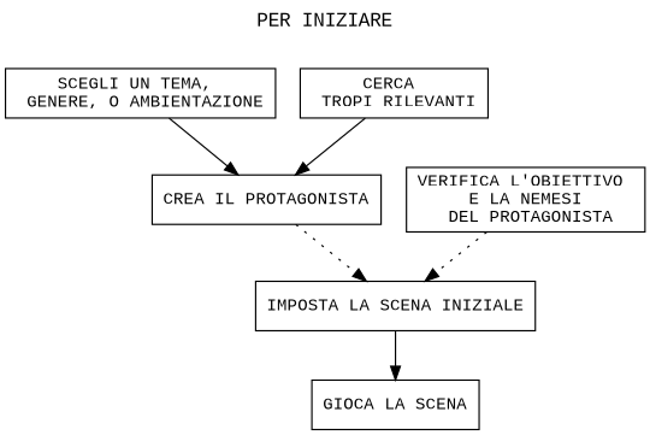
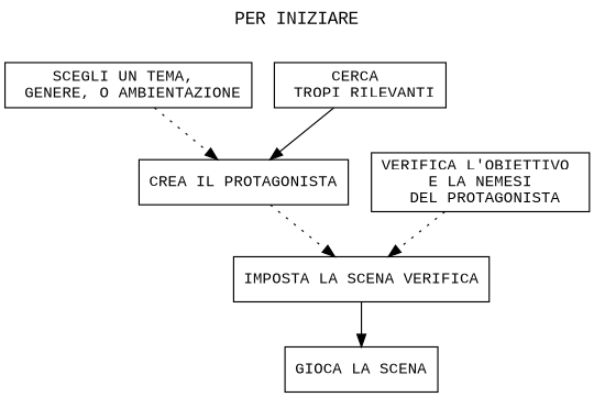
  digraph {
    fontname="Liberation Mono"
    label="PER INIZIARE"
    labelloc=t
    node [fontname="Liberation Mono" fontsize=12 shape=rect]
    edge [fontname="Liberation Mono"]
    n1 [label="SCEGLI UN TEMA, \n GENERE, O AMBIENTAZIONE"]
    n2 [label="CREA IL PROTAGONISTA"]
-   n3 [label="IMPOSTA LA SCENA INIZIALE"]
+   n3 [label="IMPOSTA LA SCENA VERIFICA"]
    n4 [label="CERCA \n TROPI RILEVANTI"]
    n5 [label="GIOCA LA SCENA"]
    n6 [label="VERIFICA L'OBIETTIVO \n E LA NEMESI \n DEL PROTAGONISTA"]
-   n1 -> n2
+   n1 -> n2 [style=dotted]
    n2 -> n3 [style=dotted]
    n3 -> n5
    n4 -> n2
    n6 -> n3 [style=dotted]
  }
